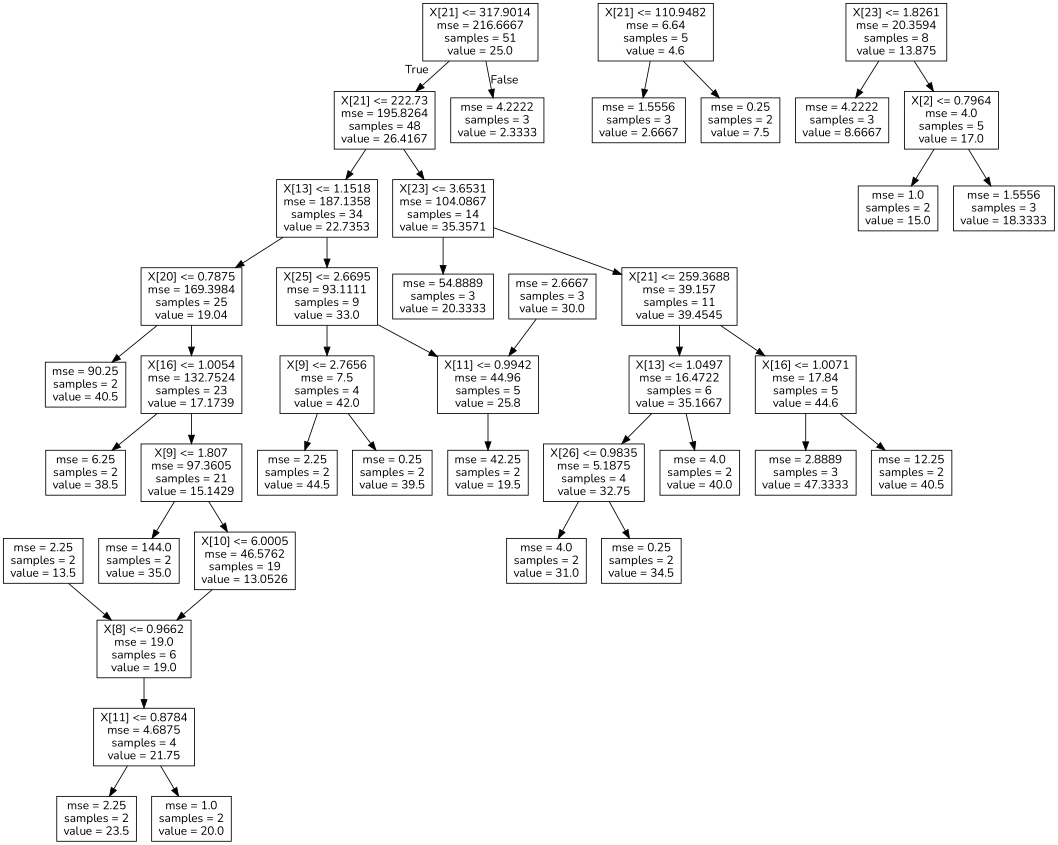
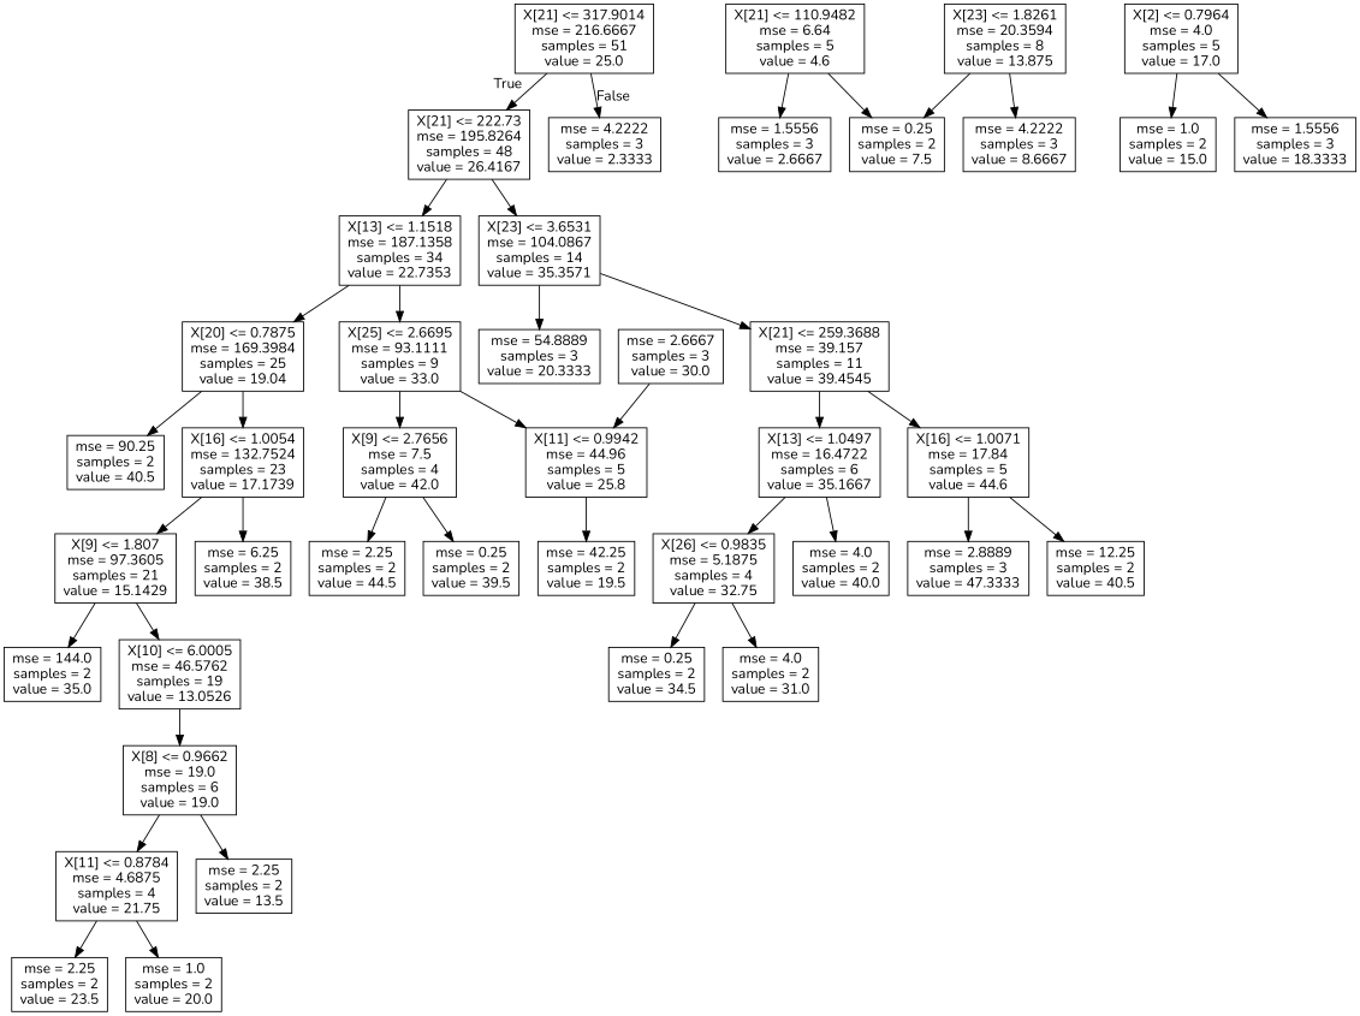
  digraph {
    fontname=Nunito
    node [fontname=Nunito shape=box]
    edge [fontname=Nunito]
    n1 [label="X[21] <= 317.9014\nmse = 216.6667\nsamples = 51\nvalue = 25.0"]
    n2 [label="X[21] <= 222.73\nmse = 195.8264\nsamples = 48\nvalue = 26.4167"]
    n3 [label="mse = 4.2222\nsamples = 3\nvalue = 2.3333"]
    n4 [label="X[13] <= 1.1518\nmse = 187.1358\nsamples = 34\nvalue = 22.7353"]
    n5 [label="X[23] <= 3.6531\nmse = 104.0867\nsamples = 14\nvalue = 35.3571"]
    n6 [label="X[20] <= 0.7875\nmse = 169.3984\nsamples = 25\nvalue = 19.04"]
    n7 [label="X[25] <= 2.6695\nmse = 93.1111\nsamples = 9\nvalue = 33.0"]
    n8 [label="X[21] <= 259.3688\nmse = 39.157\nsamples = 11\nvalue = 39.4545"]
    n9 [label="mse = 54.8889\nsamples = 3\nvalue = 20.3333"]
    n10 [label="mse = 90.25\nsamples = 2\nvalue = 40.5"]
    n11 [label="X[16] <= 1.0054\nmse = 132.7524\nsamples = 23\nvalue = 17.1739"]
    n12 [label="X[9] <= 2.7656\nmse = 7.5\nsamples = 4\nvalue = 42.0"]
    n13 [label="X[11] <= 0.9942\nmse = 44.96\nsamples = 5\nvalue = 25.8"]
    n14 [label="mse = 6.25\nsamples = 2\nvalue = 38.5"]
    n15 [label="X[9] <= 1.807\nmse = 97.3605\nsamples = 21\nvalue = 15.1429"]
    n16 [label="mse = 144.0\nsamples = 2\nvalue = 35.0"]
    n17 [label="X[10] <= 6.0005\nmse = 46.5762\nsamples = 19\nvalue = 13.0526"]
    n18 [label="X[8] <= 0.9662\nmse = 19.0\nsamples = 6\nvalue = 19.0"]
    n19 [label="X[11] <= 0.8784\nmse = 4.6875\nsamples = 4\nvalue = 21.75"]
    n20 [label="mse = 2.25\nsamples = 2\nvalue = 13.5"]
    n21 [label="X[21] <= 110.9482\nmse = 6.64\nsamples = 5\nvalue = 4.6"]
    n22 [label="mse = 1.5556\nsamples = 3\nvalue = 2.6667"]
    n23 [label="mse = 0.25\nsamples = 2\nvalue = 7.5"]
    n24 [label="X[23] <= 1.8261\nmse = 20.3594\nsamples = 8\nvalue = 13.875"]
    n25 [label="mse = 4.2222\nsamples = 3\nvalue = 8.6667"]
    n26 [label="X[2] <= 0.7964\nmse = 4.0\nsamples = 5\nvalue = 17.0"]
    n27 [label="mse = 1.0\nsamples = 2\nvalue = 15.0"]
    n28 [label="mse = 1.5556\nsamples = 3\nvalue = 18.3333"]
    n29 [label="mse = 2.25\nsamples = 2\nvalue = 23.5"]
    n30 [label="mse = 1.0\nsamples = 2\nvalue = 20.0"]
    n31 [label="mse = 0.25\nsamples = 2\nvalue = 39.5"]
    n32 [label="mse = 2.25\nsamples = 2\nvalue = 44.5"]
    n33 [label="mse = 42.25\nsamples = 2\nvalue = 19.5"]
    n34 [label="mse = 2.6667\nsamples = 3\nvalue = 30.0"]
    n35 [label="X[13] <= 1.0497\nmse = 16.4722\nsamples = 6\nvalue = 35.1667"]
    n36 [label="X[16] <= 1.0071\nmse = 17.84\nsamples = 5\nvalue = 44.6"]
    n37 [label="mse = 4.0\nsamples = 2\nvalue = 40.0"]
    n38 [label="X[26] <= 0.9835\nmse = 5.1875\nsamples = 4\nvalue = 32.75"]
    n39 [label="mse = 12.25\nsamples = 2\nvalue = 40.5"]
    n40 [label="mse = 2.8889\nsamples = 3\nvalue = 47.3333"]
    n41 [label="mse = 0.25\nsamples = 2\nvalue = 34.5"]
    n42 [label="mse = 4.0\nsamples = 2\nvalue = 31.0"]
    n1 -> n2 [headlabel=True labelangle=45 labeldistance=2.5]
    n1 -> n3 [headlabel=False labelangle=-45 labeldistance=2.5]
    n2 -> n4
    n2 -> n5
    n4 -> n6
    n4 -> n7
    n5 -> n8
    n5 -> n9
    n6 -> n10
    n6 -> n11
    n7 -> n12
    n7 -> n13
    n8 -> n35
    n8 -> n36
    n11 -> n14
    n11 -> n15
    n12 -> n31
    n12 -> n32
    n13 -> n33
    n15 -> n16
    n15 -> n17
    n17 -> n18
    n18 -> n19
-   n20 -> n18
+   n18 -> n20
    n19 -> n29
    n19 -> n30
    n21 -> n22
    n21 -> n23
    n24 -> n25
-   n24 -> n26
+   n24 -> n23
    n26 -> n27
    n26 -> n28
    n34 -> n13
    n35 -> n37
    n35 -> n38
    n36 -> n39
    n36 -> n40
    n38 -> n41
    n38 -> n42
  }
